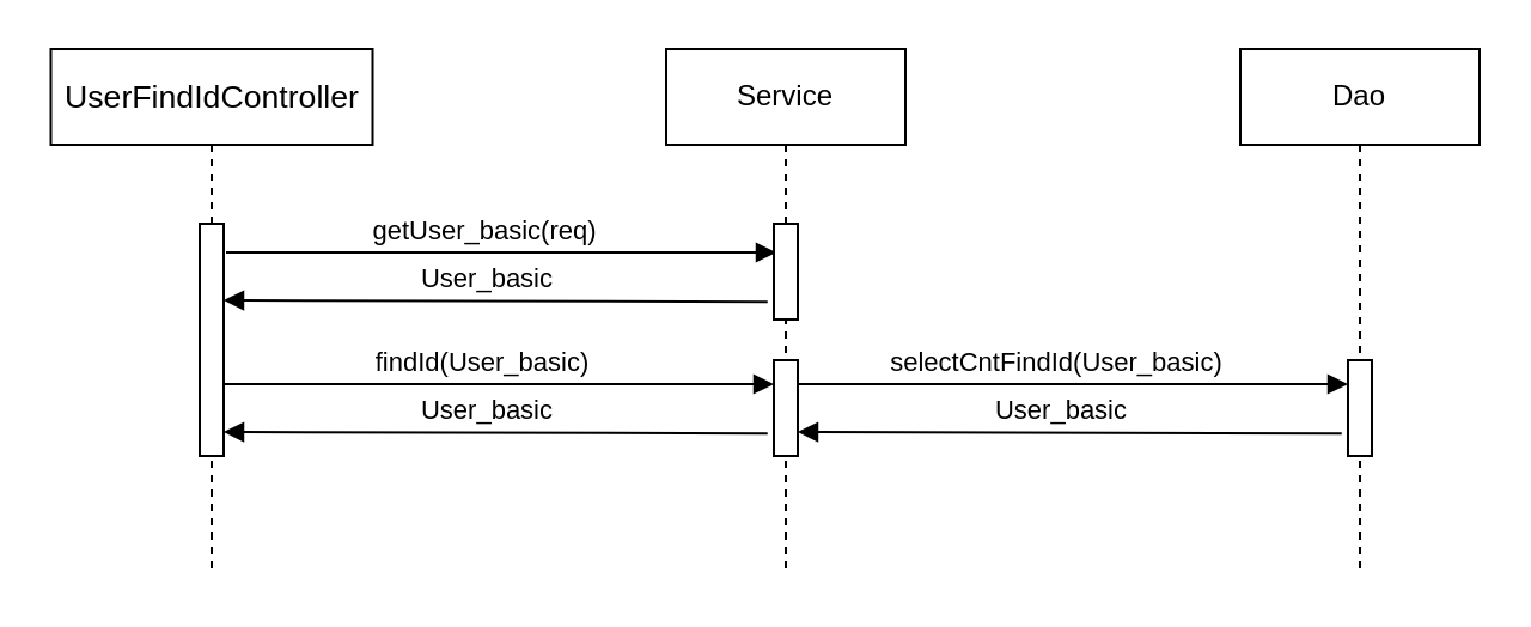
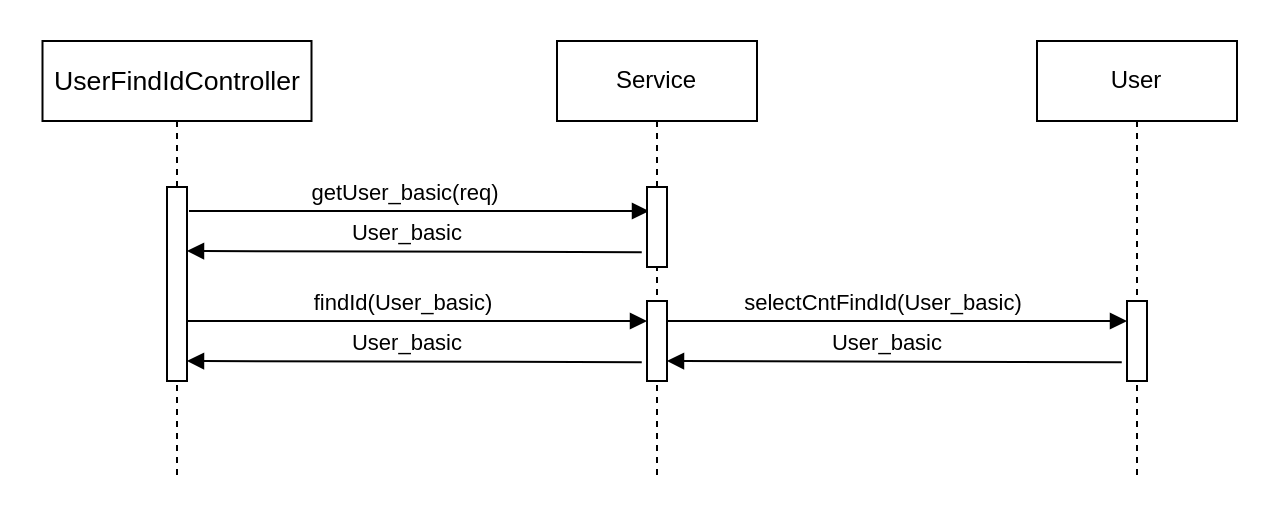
  <mxCell id="0" />
  <mxCell id="1" parent="0" />
- <mxCell id="2" value="Dao" style="shape=umlLifeline;perimeter=lifelinePerimeter;whiteSpace=wrap;html=1;container=1;collapsible=0;recursiveResize=0;outlineConnect=0;" vertex="1" parent="1"><mxGeometry x="518" y="20" width="100" height="220" as="geometry" /></mxCell>
+ <mxCell id="2" value="User" style="shape=umlLifeline;perimeter=lifelinePerimeter;whiteSpace=wrap;html=1;container=1;collapsible=0;recursiveResize=0;outlineConnect=0;" vertex="1" parent="1"><mxGeometry x="518" y="20" width="100" height="220" as="geometry" /></mxCell>
  <mxCell id="3" value="" style="html=1;points=[];perimeter=orthogonalPerimeter;" vertex="1" parent="2"><mxGeometry x="45" y="130" width="10" height="40" as="geometry" /></mxCell>
  <mxCell id="4" value="Service" style="shape=umlLifeline;perimeter=lifelinePerimeter;whiteSpace=wrap;html=1;container=1;collapsible=0;recursiveResize=0;outlineConnect=0;" vertex="1" parent="1"><mxGeometry x="278" y="20" width="100" height="220" as="geometry" /></mxCell>
  <mxCell id="5" value="" style="html=1;points=[];perimeter=orthogonalPerimeter;" vertex="1" parent="4"><mxGeometry x="45" y="130" width="10" height="40" as="geometry" /></mxCell>
  <mxCell id="6" value="&lt;span style=&quot;font-size: 10pt ; font-family: &amp;#34;arial&amp;#34;&quot;&gt;UserFindIdController&lt;/span&gt;" style="shape=umlLifeline;perimeter=lifelinePerimeter;whiteSpace=wrap;html=1;container=1;collapsible=0;recursiveResize=0;outlineConnect=0;" vertex="1" parent="1"><mxGeometry x="20.75" y="20" width="134.5" height="220" as="geometry" /></mxCell>
  <mxCell id="7" value="" style="html=1;points=[];perimeter=orthogonalPerimeter;" vertex="1" parent="1"><mxGeometry x="83" y="93" width="10" height="97" as="geometry" /></mxCell>
  <mxCell id="8" value="getUser_basic(req)" style="html=1;verticalAlign=bottom;endArrow=block;" edge="1" parent="1"><mxGeometry x="-0.058" width="80" relative="1" as="geometry"><mxPoint x="94" y="105" as="sourcePoint" /><mxPoint x="324" y="105" as="targetPoint" /><mxPoint as="offset" /></mxGeometry></mxCell>
  <mxCell id="9" value="" style="html=1;points=[];perimeter=orthogonalPerimeter;" vertex="1" parent="1"><mxGeometry x="323" y="93" width="10" height="40" as="geometry" /></mxCell>
  <mxCell id="10" value="selectCntFindId(User_basic)" style="html=1;verticalAlign=bottom;endArrow=block;" edge="1" parent="1"><mxGeometry x="-0.058" width="80" relative="1" as="geometry"><mxPoint x="333" y="160" as="sourcePoint" /><mxPoint x="563" y="160" as="targetPoint" /><mxPoint as="offset" /></mxGeometry></mxCell>
  <mxCell id="11" value="User_basic" style="html=1;verticalAlign=bottom;endArrow=block;exitX=-0.162;exitY=0.94;exitDx=0;exitDy=0;exitPerimeter=0;" edge="1" parent="1"><mxGeometry x="0.033" width="80" relative="1" as="geometry"><mxPoint x="320.38" y="180.6" as="sourcePoint" /><mxPoint x="93" y="180" as="targetPoint" /><mxPoint as="offset" /></mxGeometry></mxCell>
  <mxCell id="12" value="User_basic" style="html=1;verticalAlign=bottom;endArrow=block;exitX=-0.162;exitY=0.94;exitDx=0;exitDy=0;exitPerimeter=0;" edge="1" parent="1"><mxGeometry x="0.033" width="80" relative="1" as="geometry"><mxPoint x="560.38" y="180.6" as="sourcePoint" /><mxPoint x="333" y="180" as="targetPoint" /><mxPoint as="offset" /></mxGeometry></mxCell>
  <mxCell id="13" value="User_basic" style="html=1;verticalAlign=bottom;endArrow=block;exitX=-0.162;exitY=0.94;exitDx=0;exitDy=0;exitPerimeter=0;" edge="1" parent="1"><mxGeometry x="0.033" width="80" relative="1" as="geometry"><mxPoint x="320.38" y="125.6" as="sourcePoint" /><mxPoint x="93" y="125" as="targetPoint" /><mxPoint as="offset" /></mxGeometry></mxCell>
  <mxCell id="14" value="findId(User_basic)" style="html=1;verticalAlign=bottom;endArrow=block;" edge="1" parent="1"><mxGeometry x="-0.058" width="80" relative="1" as="geometry"><mxPoint x="93" y="160" as="sourcePoint" /><mxPoint x="323" y="160" as="targetPoint" /><mxPoint as="offset" /></mxGeometry></mxCell>
